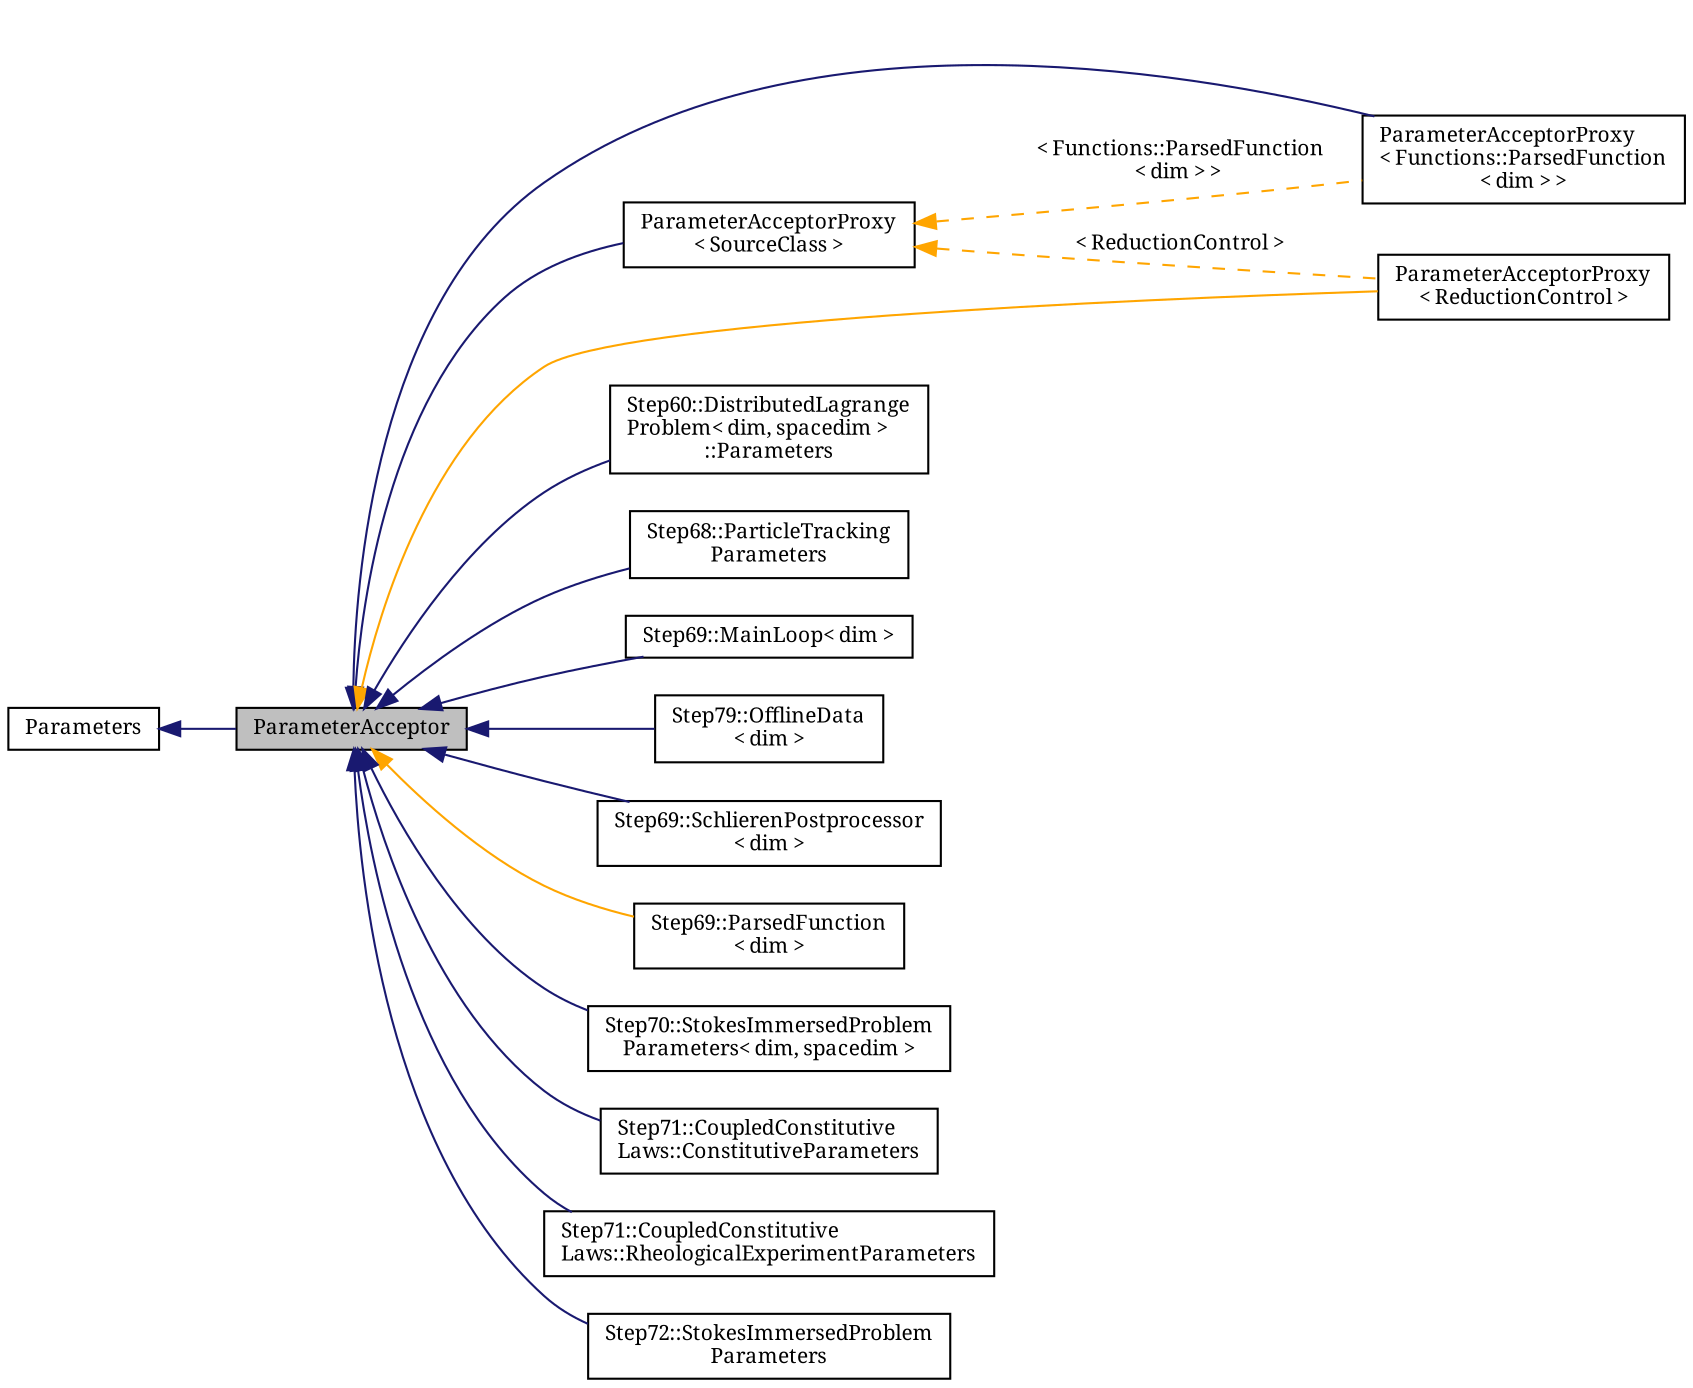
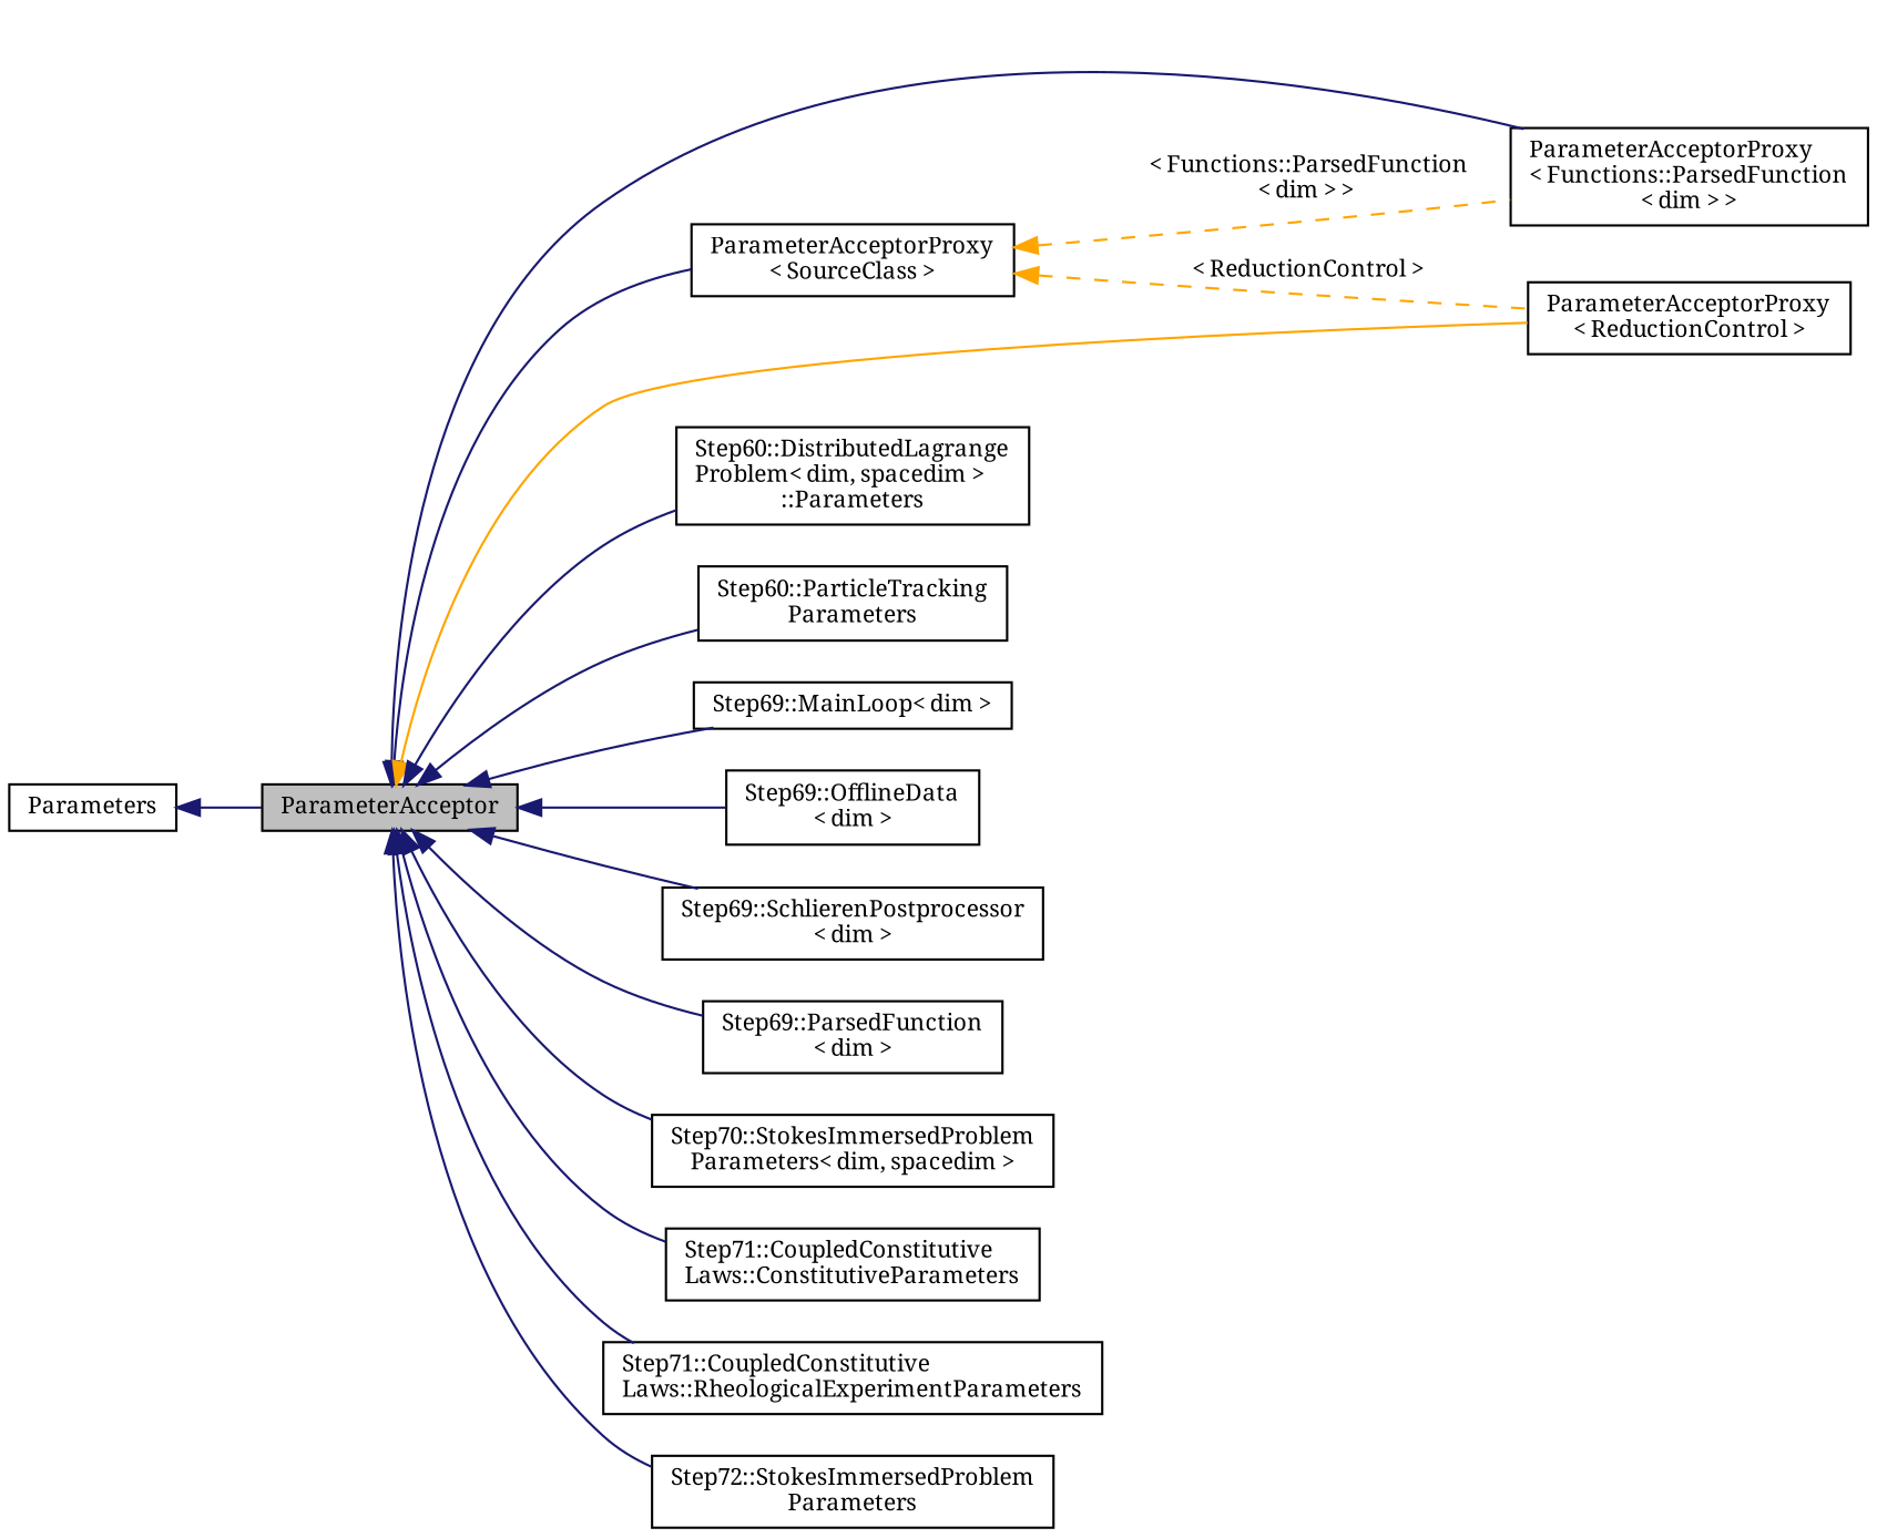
  digraph {
    fontname="Noto Serif"
    rankdir=LR
    node [color=black fillcolor=white fontname="Noto Serif" fontsize=10 shape=record style=filled]
    edge [color=midnightblue dir=back fontname="Noto Serif" fontsize=10 labelfontname=Helvetica labelfontsize=10 style=solid]
    n1 [fillcolor=grey75 fontcolor=black height=0.2 label=ParameterAcceptor width=0.4]
    n2 [height=0.2 label="ParameterAcceptorProxy\l\< SourceClass \>" width=0.4]
    n3 [height=0.2 label="ParameterAcceptorProxy\l\< Functions::ParsedFunction\l\< dim \> \>" width=0.4]
    n4 [height=0.2 label="ParameterAcceptorProxy\l\< ReductionControl \>" width=0.4]
    n5 [height=0.2 label="Step60::DistributedLagrange\lProblem\< dim, spacedim \>\l::Parameters" width=0.4]
-   n6 [height=0.2 label="Step68::ParticleTracking\lParameters" width=0.4]
+   n6 [height=0.2 label="Step60::ParticleTracking\lParameters" width=0.4]
    n7 [height=0.2 label="Step69::MainLoop\< dim \>" width=0.4]
-   n8 [height=0.2 label="Step79::OfflineData\l\< dim \>" width=0.4]
+   n8 [height=0.2 label="Step69::OfflineData\l\< dim \>" width=0.4]
    n9 [height=0.2 label="Step69::SchlierenPostprocessor\l\< dim \>" width=0.4]
    n10 [height=0.2 label="Step69::ParsedFunction\l\< dim \>" width=0.4]
    n11 [height=0.2 label="Step70::StokesImmersedProblem\lParameters\< dim, spacedim \>" width=0.4]
    n12 [height=0.2 label="Step71::CoupledConstitutive\lLaws::ConstitutiveParameters" width=0.4]
    n13 [height=0.2 label="Step71::CoupledConstitutive\lLaws::RheologicalExperimentParameters" width=0.4]
    n14 [height=0.2 label="Step72::StokesImmersedProblem\lParameters" width=0.4]
    n15 [height=0.2 label=Parameters width=0.4]
    n1 -> n2
    n1 -> n3
    n1 -> n4 [color=orange]
    n1 -> n5
    n1 -> n6
    n1 -> n7
    n1 -> n8
    n1 -> n9
-   n1 -> n10 [color=orange]
+   n1 -> n10
    n1 -> n11
    n1 -> n12
    n1 -> n13
    n1 -> n14
    n2 -> n3 [color=orange label=" \< Functions::ParsedFunction\l\< dim \> \>" style=dashed]
    n2 -> n4 [color=orange label=" \< ReductionControl \>" style=dashed]
    n15 -> n1
  }
